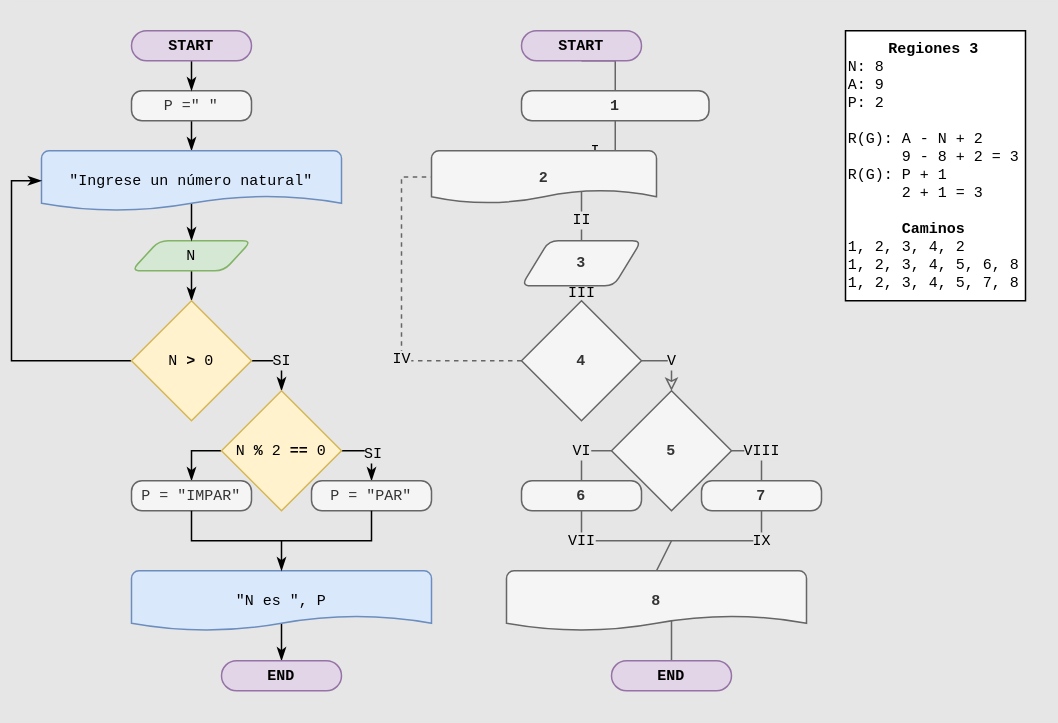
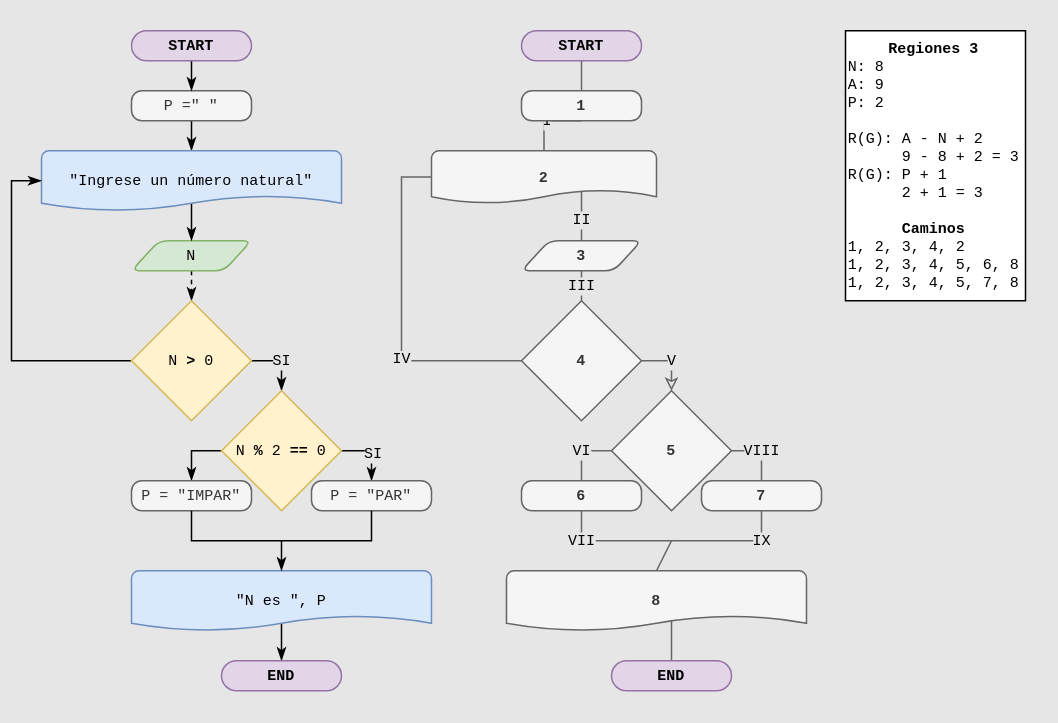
  <mxCell id="0" />
  <mxCell id="1" parent="0" />
  <mxCell id="2" style="edgeStyle=orthogonalEdgeStyle;rounded=0;orthogonalLoop=1;jettySize=auto;html=1;exitX=0.5;exitY=1;exitDx=0;exitDy=0;entryX=0.5;entryY=0;entryDx=0;entryDy=0;entryPerimeter=0;fontFamily=Courier New;fontSize=10;endArrow=classicThin;endFill=1;labelBackgroundColor=#E6E6E6;" parent="1" source="3" target="7" edge="1"><mxGeometry relative="1" as="geometry" /></mxCell>
  <mxCell id="3" value="P =&quot; &quot;" style="rounded=1;whiteSpace=wrap;html=1;absoluteArcSize=1;arcSize=14;strokeWidth=1;fontFamily=Courier New;fontSize=10;fillColor=#f5f5f5;fontColor=#333333;strokeColor=#666666;" parent="1" vertex="1"><mxGeometry x="80" y="60" width="80" height="20" as="geometry" /></mxCell>
- <mxCell id="4" style="edgeStyle=orthogonalEdgeStyle;rounded=0;orthogonalLoop=1;jettySize=auto;html=1;exitX=0.5;exitY=1;exitDx=0;exitDy=0;entryX=0.5;entryY=0;entryDx=0;entryDy=0;entryPerimeter=0;fontFamily=Courier New;fontSize=10;endArrow=classicThin;endFill=1;labelBackgroundColor=#E6E6E6;" parent="1" source="5" target="10" edge="1"><mxGeometry relative="1" as="geometry" /></mxCell>
+ <mxCell id="4" style="edgeStyle=orthogonalEdgeStyle;rounded=0;orthogonalLoop=1;jettySize=auto;html=1;exitX=0.5;exitY=1;exitDx=0;exitDy=0;entryX=0.5;entryY=0;entryDx=0;entryDy=0;entryPerimeter=0;fontFamily=Courier New;fontSize=10;endArrow=classicThin;endFill=1;labelBackgroundColor=#E6E6E6;dashed=1;" parent="1" source="5" target="10" edge="1"><mxGeometry relative="1" as="geometry" /></mxCell>
  <mxCell id="5" value="N" style="shape=parallelogram;html=1;strokeWidth=1;perimeter=parallelogramPerimeter;whiteSpace=wrap;rounded=1;arcSize=12;size=0.23;fontFamily=Courier New;fontSize=10;fillColor=#d5e8d4;strokeColor=#82b366;" parent="1" vertex="1"><mxGeometry x="80" y="160" width="80" height="20" as="geometry" /></mxCell>
  <mxCell id="6" style="edgeStyle=orthogonalEdgeStyle;rounded=0;orthogonalLoop=1;jettySize=auto;html=1;exitX=0.5;exitY=0;exitDx=0;exitDy=0;exitPerimeter=0;entryX=0.5;entryY=0;entryDx=0;entryDy=0;fontFamily=Courier New;fontSize=10;endArrow=classicThin;endFill=1;labelBackgroundColor=#E6E6E6;" parent="1" source="7" target="5" edge="1"><mxGeometry relative="1" as="geometry"><Array as="points"><mxPoint x="120" y="110" /><mxPoint x="120" y="110" /></Array></mxGeometry></mxCell>
  <mxCell id="7" value="&quot;Ingrese un número natural&quot;" style="strokeWidth=1;html=1;shape=mxgraph.flowchart.document2;whiteSpace=wrap;size=0.25;fontFamily=Courier New;fontSize=10;fillColor=#dae8fc;strokeColor=#6c8ebf;" parent="1" vertex="1"><mxGeometry x="20" y="100" width="200" height="40" as="geometry" /></mxCell>
  <mxCell id="8" value="SI" style="edgeStyle=orthogonalEdgeStyle;rounded=0;orthogonalLoop=1;jettySize=auto;html=1;exitX=1;exitY=0.5;exitDx=0;exitDy=0;exitPerimeter=0;entryX=0.5;entryY=0;entryDx=0;entryDy=0;entryPerimeter=0;fontFamily=Courier New;fontSize=10;endArrow=classicThin;endFill=1;labelBackgroundColor=#E6E6E6;" parent="1" source="10" target="14" edge="1"><mxGeometry relative="1" as="geometry"><mxPoint as="offset" /></mxGeometry></mxCell>
  <mxCell id="9" style="edgeStyle=orthogonalEdgeStyle;rounded=0;orthogonalLoop=1;jettySize=auto;html=1;exitX=0;exitY=0.5;exitDx=0;exitDy=0;exitPerimeter=0;entryX=0;entryY=0.5;entryDx=0;entryDy=0;entryPerimeter=0;fontFamily=Courier New;fontSize=10;endArrow=classicThin;endFill=1;labelBackgroundColor=#E6E6E6;" parent="1" source="10" target="7" edge="1"><mxGeometry relative="1" as="geometry" /></mxCell>
  <mxCell id="10" value="N &lt;b&gt;&amp;gt;&lt;/b&gt; 0" style="strokeWidth=1;html=1;shape=mxgraph.flowchart.decision;whiteSpace=wrap;fontFamily=Courier New;fontSize=10;fillColor=#fff2cc;strokeColor=#d6b656;" parent="1" vertex="1"><mxGeometry x="80" y="200" width="80" height="80" as="geometry" /></mxCell>
  <mxCell id="11" style="edgeStyle=orthogonalEdgeStyle;rounded=0;orthogonalLoop=1;jettySize=auto;html=1;exitX=0;exitY=0.5;exitDx=0;exitDy=0;exitPerimeter=0;entryX=0.5;entryY=0;entryDx=0;entryDy=0;fontFamily=Courier New;fontSize=10;endArrow=classicThin;endFill=1;labelBackgroundColor=#E6E6E6;" parent="1" source="14" target="16" edge="1"><mxGeometry relative="1" as="geometry" /></mxCell>
  <mxCell id="12" style="edgeStyle=orthogonalEdgeStyle;rounded=0;orthogonalLoop=1;jettySize=auto;html=1;exitX=1;exitY=0.5;exitDx=0;exitDy=0;exitPerimeter=0;entryX=0.5;entryY=0;entryDx=0;entryDy=0;fontFamily=Courier New;fontSize=10;endArrow=classicThin;endFill=1;labelBackgroundColor=#E6E6E6;" parent="1" source="14" target="15" edge="1"><mxGeometry relative="1" as="geometry" /></mxCell>
  <mxCell id="13" value="SI" style="edgeLabel;html=1;align=center;verticalAlign=middle;resizable=0;points=[];fontSize=10;fontFamily=Courier New;labelBackgroundColor=#E6E6E6;" parent="12" vertex="1" connectable="0"><mxGeometry x="0.043" relative="1" as="geometry"><mxPoint as="offset" /></mxGeometry></mxCell>
  <mxCell id="14" value="N &lt;b&gt;%&lt;/b&gt; 2 &lt;b&gt;==&lt;/b&gt; 0" style="strokeWidth=1;html=1;shape=mxgraph.flowchart.decision;whiteSpace=wrap;fontFamily=Courier New;fontSize=10;fillColor=#fff2cc;strokeColor=#d6b656;" parent="1" vertex="1"><mxGeometry x="140" y="260" width="80" height="80" as="geometry" /></mxCell>
  <mxCell id="15" value="P = &quot;PAR&quot;" style="rounded=1;whiteSpace=wrap;html=1;absoluteArcSize=1;arcSize=14;strokeWidth=1;fontFamily=Courier New;fontSize=10;fillColor=#f5f5f5;fontColor=#333333;strokeColor=#666666;" parent="1" vertex="1"><mxGeometry x="200" y="320" width="80" height="20" as="geometry" /></mxCell>
  <mxCell id="16" value="P = &quot;IMPAR&quot;" style="rounded=1;whiteSpace=wrap;html=1;absoluteArcSize=1;arcSize=14;strokeWidth=1;fontFamily=Courier New;fontSize=10;fillColor=#f5f5f5;fontColor=#333333;strokeColor=#666666;" parent="1" vertex="1"><mxGeometry x="80" y="320" width="80" height="20" as="geometry" /></mxCell>
  <mxCell id="17" style="edgeStyle=orthogonalEdgeStyle;rounded=0;orthogonalLoop=1;jettySize=auto;html=1;exitX=0.5;exitY=1;exitDx=0;exitDy=0;entryX=0.5;entryY=0;entryDx=0;entryDy=0;fontFamily=Courier New;fontSize=10;endArrow=classicThin;endFill=1;labelBackgroundColor=#E6E6E6;" parent="1" source="18" target="3" edge="1"><mxGeometry relative="1" as="geometry" /></mxCell>
  <mxCell id="18" value="START" style="rounded=1;whiteSpace=wrap;html=1;fontFamily=Courier New;fontSize=10;strokeWidth=1;arcSize=50;fontStyle=1;fillColor=#e1d5e7;strokeColor=#9673a6;" parent="1" vertex="1"><mxGeometry x="80" y="20" width="80" height="20" as="geometry" /></mxCell>
  <mxCell id="19" style="edgeStyle=orthogonalEdgeStyle;rounded=0;orthogonalLoop=1;jettySize=auto;html=1;exitX=0.5;exitY=0;exitDx=0;exitDy=0;exitPerimeter=0;entryX=0.5;entryY=0;entryDx=0;entryDy=0;fontFamily=Courier New;fontSize=10;endArrow=classicThin;endFill=1;labelBackgroundColor=#E6E6E6;" parent="1" source="20" target="41" edge="1"><mxGeometry relative="1" as="geometry"><Array as="points"><mxPoint x="180" y="400" /><mxPoint x="180" y="400" /></Array></mxGeometry></mxCell>
  <mxCell id="20" value="&quot;N es &quot;, P" style="strokeWidth=1;html=1;shape=mxgraph.flowchart.document2;whiteSpace=wrap;size=0.25;fontFamily=Courier New;fontSize=10;fillColor=#dae8fc;strokeColor=#6c8ebf;" parent="1" vertex="1"><mxGeometry x="80" y="380" width="200" height="40" as="geometry" /></mxCell>
  <mxCell id="21" value="" style="endArrow=classicThin;html=1;rounded=0;fontFamily=Courier New;fontSize=10;entryX=0.5;entryY=0;entryDx=0;entryDy=0;entryPerimeter=0;endFill=1;labelBackgroundColor=#E6E6E6;" parent="1" target="20" edge="1"><mxGeometry width="50" height="50" relative="1" as="geometry"><mxPoint x="180" y="360" as="sourcePoint" /><mxPoint x="180" y="330" as="targetPoint" /></mxGeometry></mxCell>
  <mxCell id="22" value="I" style="edgeStyle=orthogonalEdgeStyle;rounded=0;orthogonalLoop=1;jettySize=auto;html=1;exitX=0.5;exitY=1;exitDx=0;exitDy=0;entryX=0.5;entryY=0;entryDx=0;entryDy=0;entryPerimeter=0;fontFamily=Courier New;fontSize=10;endArrow=none;endFill=0;labelBackgroundColor=#E6E6E6;fillColor=#f5f5f5;strokeColor=#666666;" parent="1" source="23" target="27" edge="1"><mxGeometry relative="1" as="geometry" /></mxCell>
- <mxCell id="23" value="1" style="rounded=1;whiteSpace=wrap;html=1;absoluteArcSize=1;arcSize=14;strokeWidth=1;fontFamily=Courier New;fontSize=10;fontStyle=1;fillColor=#f5f5f5;fontColor=#333333;strokeColor=#666666;" parent="1" vertex="1"><mxGeometry x="340" y="60" width="125" height="20" as="geometry" /></mxCell>
+ <mxCell id="23" value="1" style="rounded=1;whiteSpace=wrap;html=1;absoluteArcSize=1;arcSize=14;strokeWidth=1;fontFamily=Courier New;fontSize=10;fontStyle=1;fillColor=#f5f5f5;fontColor=#333333;strokeColor=#666666;" parent="1" vertex="1"><mxGeometry x="340" y="60" width="80" height="20" as="geometry" /></mxCell>
  <mxCell id="24" value="III" style="edgeStyle=orthogonalEdgeStyle;rounded=0;orthogonalLoop=1;jettySize=auto;html=1;exitX=0.5;exitY=1;exitDx=0;exitDy=0;entryX=0.5;entryY=0;entryDx=0;entryDy=0;entryPerimeter=0;fontFamily=Courier New;fontSize=10;endArrow=none;endFill=0;labelBackgroundColor=#E6E6E6;fillColor=#f5f5f5;strokeColor=#666666;" parent="1" source="25" target="30" edge="1"><mxGeometry relative="1" as="geometry" /></mxCell>
- <mxCell id="25" value="3" style="shape=parallelogram;html=1;strokeWidth=1;perimeter=parallelogramPerimeter;whiteSpace=wrap;rounded=1;arcSize=12;size=0.23;fontFamily=Courier New;fontSize=10;fontStyle=1;fillColor=#f5f5f5;fontColor=#333333;strokeColor=#666666;" parent="1" vertex="1"><mxGeometry x="340" y="160" width="80" height="30" as="geometry" /></mxCell>
+ <mxCell id="25" value="3" style="shape=parallelogram;html=1;strokeWidth=1;perimeter=parallelogramPerimeter;whiteSpace=wrap;rounded=1;arcSize=12;size=0.23;fontFamily=Courier New;fontSize=10;fontStyle=1;fillColor=#f5f5f5;fontColor=#333333;strokeColor=#666666;" parent="1" vertex="1"><mxGeometry x="340" y="160" width="80" height="20" as="geometry" /></mxCell>
  <mxCell id="26" value="II" style="edgeStyle=orthogonalEdgeStyle;rounded=0;orthogonalLoop=1;jettySize=auto;html=1;exitX=0.5;exitY=0;exitDx=0;exitDy=0;exitPerimeter=0;entryX=0.5;entryY=0;entryDx=0;entryDy=0;fontFamily=Courier New;fontSize=10;endArrow=none;endFill=0;labelBackgroundColor=#E6E6E6;fillColor=#f5f5f5;strokeColor=#666666;" parent="1" source="27" target="25" edge="1"><mxGeometry x="0.667" relative="1" as="geometry"><Array as="points"><mxPoint x="380" y="110" /><mxPoint x="380" y="110" /></Array><mxPoint as="offset" /></mxGeometry></mxCell>
  <mxCell id="27" value="2" style="strokeWidth=1;html=1;shape=mxgraph.flowchart.document2;whiteSpace=wrap;size=0.25;fontFamily=Courier New;fontSize=10;fontStyle=1;fillColor=#f5f5f5;fontColor=#333333;strokeColor=#666666;" parent="1" vertex="1"><mxGeometry x="280" y="100" width="150" height="35" as="geometry" /></mxCell>
  <mxCell id="28" value="V" style="edgeStyle=orthogonalEdgeStyle;rounded=0;orthogonalLoop=1;jettySize=auto;html=1;exitX=1;exitY=0.5;exitDx=0;exitDy=0;exitPerimeter=0;entryX=0.5;entryY=0;entryDx=0;entryDy=0;entryPerimeter=0;fontFamily=Courier New;fontSize=10;endArrow=classic;endFill=0;labelBackgroundColor=#E6E6E6;fillColor=#f5f5f5;strokeColor=#666666;" parent="1" source="30" target="33" edge="1"><mxGeometry relative="1" as="geometry" /></mxCell>
- <mxCell id="29" value="IV" style="edgeStyle=orthogonalEdgeStyle;rounded=0;orthogonalLoop=1;jettySize=auto;html=1;exitX=0;exitY=0.5;exitDx=0;exitDy=0;exitPerimeter=0;entryX=0;entryY=0.5;entryDx=0;entryDy=0;entryPerimeter=0;fontFamily=Courier New;fontSize=10;endArrow=none;endFill=0;labelBackgroundColor=#E6E6E6;fillColor=#f5f5f5;strokeColor=#666666;dashed=1;" parent="1" source="30" target="27" edge="1"><mxGeometry x="-0.273" relative="1" as="geometry"><mxPoint as="offset" /></mxGeometry></mxCell>
+ <mxCell id="29" value="IV" style="edgeStyle=orthogonalEdgeStyle;rounded=0;orthogonalLoop=1;jettySize=auto;html=1;exitX=0;exitY=0.5;exitDx=0;exitDy=0;exitPerimeter=0;entryX=0;entryY=0.5;entryDx=0;entryDy=0;entryPerimeter=0;fontFamily=Courier New;fontSize=10;endArrow=none;endFill=0;labelBackgroundColor=#E6E6E6;fillColor=#f5f5f5;strokeColor=#666666;" parent="1" source="30" target="27" edge="1"><mxGeometry x="-0.273" relative="1" as="geometry"><mxPoint as="offset" /></mxGeometry></mxCell>
  <mxCell id="30" value="4" style="strokeWidth=1;html=1;shape=mxgraph.flowchart.decision;whiteSpace=wrap;fontFamily=Courier New;fontSize=10;fontStyle=1;fillColor=#f5f5f5;fontColor=#333333;strokeColor=#666666;" parent="1" vertex="1"><mxGeometry x="340" y="200" width="80" height="80" as="geometry" /></mxCell>
  <mxCell id="31" value="VI" style="edgeStyle=orthogonalEdgeStyle;rounded=0;orthogonalLoop=1;jettySize=auto;html=1;exitX=0;exitY=0.5;exitDx=0;exitDy=0;exitPerimeter=0;entryX=0.5;entryY=0;entryDx=0;entryDy=0;fontFamily=Courier New;fontSize=10;endArrow=none;endFill=0;labelBackgroundColor=#E6E6E6;fillColor=#f5f5f5;strokeColor=#666666;" parent="1" source="33" target="35" edge="1"><mxGeometry relative="1" as="geometry" /></mxCell>
  <mxCell id="32" value="VIII" style="edgeStyle=orthogonalEdgeStyle;rounded=0;orthogonalLoop=1;jettySize=auto;html=1;exitX=1;exitY=0.5;exitDx=0;exitDy=0;exitPerimeter=0;entryX=0.5;entryY=0;entryDx=0;entryDy=0;fontFamily=Courier New;fontSize=10;endArrow=none;endFill=0;labelBackgroundColor=#E6E6E6;fillColor=#f5f5f5;strokeColor=#666666;" parent="1" source="33" target="34" edge="1"><mxGeometry relative="1" as="geometry" /></mxCell>
  <mxCell id="33" value="5" style="strokeWidth=1;html=1;shape=mxgraph.flowchart.decision;whiteSpace=wrap;fontFamily=Courier New;fontSize=10;fontStyle=1;fillColor=#f5f5f5;fontColor=#333333;strokeColor=#666666;" parent="1" vertex="1"><mxGeometry x="400" y="260" width="80" height="80" as="geometry" /></mxCell>
  <mxCell id="34" value="7" style="rounded=1;whiteSpace=wrap;html=1;absoluteArcSize=1;arcSize=14;strokeWidth=1;fontFamily=Courier New;fontSize=10;fontStyle=1;fillColor=#f5f5f5;fontColor=#333333;strokeColor=#666666;" parent="1" vertex="1"><mxGeometry x="460" y="320" width="80" height="20" as="geometry" /></mxCell>
  <mxCell id="35" value="6" style="rounded=1;whiteSpace=wrap;html=1;absoluteArcSize=1;arcSize=14;strokeWidth=1;fontFamily=Courier New;fontSize=10;fontStyle=1;fillColor=#f5f5f5;fontColor=#333333;strokeColor=#666666;" parent="1" vertex="1"><mxGeometry x="340" y="320" width="80" height="20" as="geometry" /></mxCell>
  <mxCell id="36" style="edgeStyle=orthogonalEdgeStyle;rounded=0;orthogonalLoop=1;jettySize=auto;html=1;exitX=0.5;exitY=1;exitDx=0;exitDy=0;entryX=0.5;entryY=0;entryDx=0;entryDy=0;fontFamily=Courier New;fontSize=10;endArrow=none;endFill=0;labelBackgroundColor=#E6E6E6;fillColor=#f5f5f5;strokeColor=#666666;" parent="1" source="37" target="23" edge="1"><mxGeometry relative="1" as="geometry" /></mxCell>
  <mxCell id="37" value="START" style="rounded=1;whiteSpace=wrap;html=1;fontFamily=Courier New;fontSize=10;strokeWidth=1;arcSize=50;fontStyle=1;fillColor=#e1d5e7;strokeColor=#9673a6;" parent="1" vertex="1"><mxGeometry x="340" y="20" width="80" height="20" as="geometry" /></mxCell>
  <mxCell id="38" style="edgeStyle=orthogonalEdgeStyle;rounded=0;orthogonalLoop=1;jettySize=auto;html=1;exitX=0.5;exitY=0;exitDx=0;exitDy=0;exitPerimeter=0;entryX=0.5;entryY=0;entryDx=0;entryDy=0;fontFamily=Courier New;fontSize=10;endArrow=none;endFill=0;labelBackgroundColor=#E6E6E6;fillColor=#f5f5f5;strokeColor=#666666;" parent="1" source="39" target="42" edge="1"><mxGeometry relative="1" as="geometry"><Array as="points"><mxPoint x="440" y="400" /><mxPoint x="440" y="400" /></Array></mxGeometry></mxCell>
  <mxCell id="39" value="8" style="strokeWidth=1;html=1;shape=mxgraph.flowchart.document2;whiteSpace=wrap;size=0.25;fontFamily=Courier New;fontSize=10;fontStyle=1;fillColor=#f5f5f5;fontColor=#333333;strokeColor=#666666;" parent="1" vertex="1"><mxGeometry x="330" y="380" width="200" height="40" as="geometry" /></mxCell>
  <mxCell id="40" value="" style="endArrow=none;html=1;rounded=0;fontFamily=Courier New;fontSize=10;entryX=0.5;entryY=0;entryDx=0;entryDy=0;entryPerimeter=0;endFill=0;labelBackgroundColor=#E6E6E6;fillColor=#f5f5f5;strokeColor=#666666;" parent="1" target="39" edge="1"><mxGeometry width="50" height="50" relative="1" as="geometry"><mxPoint x="440" y="360" as="sourcePoint" /><mxPoint x="440" y="330" as="targetPoint" /></mxGeometry></mxCell>
  <mxCell id="41" value="END" style="rounded=1;whiteSpace=wrap;html=1;fontFamily=Courier New;fontSize=10;strokeWidth=1;arcSize=50;fontStyle=1;fillColor=#e1d5e7;strokeColor=#9673a6;" parent="1" vertex="1"><mxGeometry x="140" y="440" width="80" height="20" as="geometry" /></mxCell>
  <mxCell id="42" value="END" style="rounded=1;whiteSpace=wrap;html=1;fontFamily=Courier New;fontSize=10;strokeWidth=1;arcSize=50;fontStyle=1;fillColor=#e1d5e7;strokeColor=#9673a6;" parent="1" vertex="1"><mxGeometry x="400" y="440" width="80" height="20" as="geometry" /></mxCell>
  <mxCell id="43" value="" style="endArrow=none;html=1;rounded=0;fontFamily=Courier New;fontSize=10;entryX=0.5;entryY=1;entryDx=0;entryDy=0;exitX=0.5;exitY=1;exitDx=0;exitDy=0;labelBackgroundColor=#E6E6E6;" parent="1" source="16" target="15" edge="1"><mxGeometry width="50" height="50" relative="1" as="geometry"><mxPoint x="226" y="330" as="sourcePoint" /><mxPoint x="276" y="280" as="targetPoint" /><Array as="points"><mxPoint x="120" y="360" /><mxPoint x="240" y="360" /></Array></mxGeometry></mxCell>
  <mxCell id="44" value="VII" style="endArrow=none;html=1;rounded=0;fontFamily=Courier New;fontSize=10;entryX=0.5;entryY=1;entryDx=0;entryDy=0;exitX=0.5;exitY=1;exitDx=0;exitDy=0;endFill=0;labelBackgroundColor=#E6E6E6;fillColor=#f5f5f5;strokeColor=#666666;" parent="1" source="34" target="35" edge="1"><mxGeometry x="0.75" width="50" height="50" relative="1" as="geometry"><mxPoint x="246" y="350" as="sourcePoint" /><mxPoint x="296" y="300" as="targetPoint" /><Array as="points"><mxPoint x="500" y="360" /><mxPoint x="380" y="360" /></Array><mxPoint as="offset" /></mxGeometry></mxCell>
  <mxCell id="45" value="IX" style="text;html=1;align=center;verticalAlign=middle;resizable=0;points=[];autosize=1;strokeColor=none;fillColor=none;fontSize=10;fontFamily=Courier New;labelBackgroundColor=#E6E6E6;" parent="1" vertex="1"><mxGeometry x="485" y="350" width="30" height="20" as="geometry" /></mxCell>
  <mxCell id="46" value="&lt;div style=&quot;text-align: center;&quot;&gt;&lt;span style=&quot;background-color: initial;&quot;&gt;&lt;b&gt;Regiones 3&lt;/b&gt;&lt;/span&gt;&lt;/div&gt;N: 8&lt;br&gt;A: 9&lt;br&gt;P: 2&lt;br&gt;&lt;br&gt;R(G): A - N + 2&lt;br&gt;&amp;nbsp; &amp;nbsp; &amp;nbsp; 9 - 8 + 2 = 3&lt;br&gt;R(G): P + 1&lt;br&gt;&amp;nbsp; &amp;nbsp; &amp;nbsp; 2 + 1 = 3&lt;br&gt;&lt;br&gt;&lt;div style=&quot;text-align: center;&quot;&gt;&lt;b style=&quot;background-color: initial;&quot;&gt;Caminos&lt;/b&gt;&lt;/div&gt;1, 2, 3, 4, 2&lt;br&gt;1, 2, 3, 4, 5, 6, 8&lt;br&gt;1, 2, 3, 4, 5, 7, 8" style="rounded=0;whiteSpace=wrap;html=1;labelBackgroundColor=none;labelBorderColor=none;fontFamily=Courier New;fontSize=10;strokeWidth=1;align=left;verticalAlign=top;" parent="1" vertex="1"><mxGeometry x="556" y="20" width="120" height="180" as="geometry" /></mxCell>
